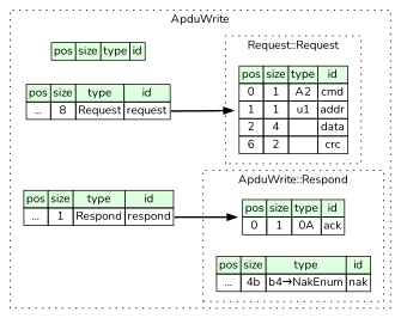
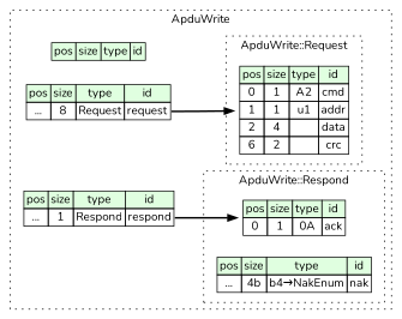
  digraph {
    rankdir=LR
    fontname=Nunito
    node [shape=plaintext fontname=Nunito]
    edge [style=bold fontname=Nunito]
    n1 [label=<<TABLE BORDER="0" CELLBORDER="1" CELLSPACING="0"> 				<TR><TD BGCOLOR="#E0FFE0">pos</TD><TD BGCOLOR="#E0FFE0">size</TD><TD BGCOLOR="#E0FFE0">type</TD><TD BGCOLOR="#E0FFE0">id</TD></TR> 				<TR><TD PORT="cmd_pos">0</TD><TD PORT="cmd_size">1</TD><TD>A2</TD><TD PORT="cmd_type">cmd</TD></TR> 				<TR><TD PORT="addr_pos">1</TD><TD PORT="addr_size">1</TD><TD>u1</TD><TD PORT="addr_type">addr</TD></TR> 				<TR><TD PORT="data_pos">2</TD><TD PORT="data_size">4</TD><TD></TD><TD PORT="data_type">data</TD></TR> 				<TR><TD PORT="crc_pos">6</TD><TD PORT="crc_size">2</TD><TD></TD><TD PORT="crc_type">crc</TD></TR> 			</TABLE>>]
    n2 [label=<<TABLE BORDER="0" CELLBORDER="1" CELLSPACING="0"> 				<TR><TD BGCOLOR="#E0FFE0">pos</TD><TD BGCOLOR="#E0FFE0">size</TD><TD BGCOLOR="#E0FFE0">type</TD><TD BGCOLOR="#E0FFE0">id</TD></TR> 				<TR><TD PORT="ack_pos">0</TD><TD PORT="ack_size">1</TD><TD>0A</TD><TD PORT="ack_type">ack</TD></TR> 			</TABLE>>]
    n3 [label=<<TABLE BORDER="0" CELLBORDER="1" CELLSPACING="0"> 				<TR><TD BGCOLOR="#E0FFE0">pos</TD><TD BGCOLOR="#E0FFE0">size</TD><TD BGCOLOR="#E0FFE0">type</TD><TD BGCOLOR="#E0FFE0">id</TD></TR> 				<TR><TD PORT="nak_pos">...</TD><TD PORT="nak_size">4b</TD><TD>b4→NakEnum</TD><TD PORT="nak_type">nak</TD></TR> 			</TABLE>>]
    n4 [label=<<TABLE BORDER="0" CELLBORDER="1" CELLSPACING="0"> 			<TR><TD BGCOLOR="#E0FFE0">pos</TD><TD BGCOLOR="#E0FFE0">size</TD><TD BGCOLOR="#E0FFE0">type</TD><TD BGCOLOR="#E0FFE0">id</TD></TR> 		</TABLE>>]
    n5 [label=<<TABLE BORDER="0" CELLBORDER="1" CELLSPACING="0"> 			<TR><TD BGCOLOR="#E0FFE0">pos</TD><TD BGCOLOR="#E0FFE0">size</TD><TD BGCOLOR="#E0FFE0">type</TD><TD BGCOLOR="#E0FFE0">id</TD></TR> 			<TR><TD PORT="request_pos">...</TD><TD PORT="request_size">8</TD><TD>Request</TD><TD PORT="request_type">request</TD></TR> 		</TABLE>>]
    n6 [label=<<TABLE BORDER="0" CELLBORDER="1" CELLSPACING="0"> 			<TR><TD BGCOLOR="#E0FFE0">pos</TD><TD BGCOLOR="#E0FFE0">size</TD><TD BGCOLOR="#E0FFE0">type</TD><TD BGCOLOR="#E0FFE0">id</TD></TR> 			<TR><TD PORT="respond_pos">...</TD><TD PORT="respond_size">1</TD><TD>Respond</TD><TD PORT="respond_type">respond</TD></TR> 		</TABLE>>]
    subgraph cluster_1 {
      label=ApduWrite
      style=dotted
      n4
      n5
      n6
      subgraph cluster_2 {
-       label="Request::Request"
+       label="ApduWrite::Request"
        style=dotted
        n1
      }
      subgraph cluster_3 {
        label="ApduWrite::Respond"
        style=dotted
        n2
        n3
      }
    }
    n5 -> n1 [tailport=request_type]
    n6 -> n2 [tailport=respond_type]
  }
